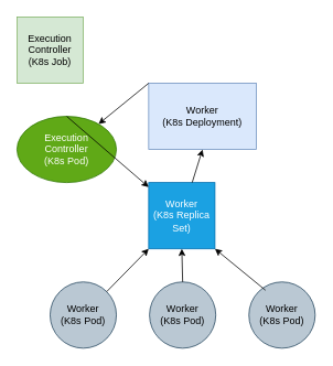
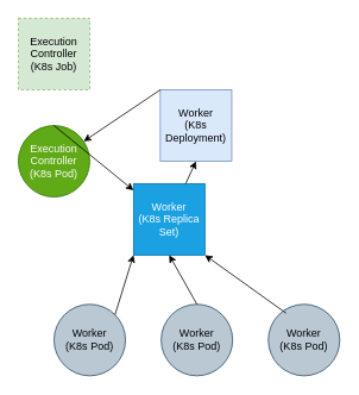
  <mxCell id="0" />
  <mxCell id="1" parent="0" />
- <mxCell id="2" value="Execution&lt;br&gt;Controller&lt;br&gt;(K8s Job)" style="whiteSpace=wrap;html=1;aspect=fixed;fillColor=#d5e8d4;strokeColor=#82b366;" vertex="1" parent="1"><mxGeometry x="20" y="20" width="80" height="80" as="geometry" /></mxCell>
- <mxCell id="3" value="Worker&lt;br&gt;(K8s Deployment)" style="whiteSpace=wrap;html=1;aspect=fixed;fillColor=#dae8fc;strokeColor=#6c8ebf;" vertex="1" parent="1"><mxGeometry x="179" y="100" width="130" height="80" as="geometry" /></mxCell>
- <mxCell id="4" value="Worker&lt;br&gt;(K8s Replica Set)" style="whiteSpace=wrap;html=1;aspect=fixed;fillColor=#1ba1e2;strokeColor=#006EAF;fontColor=#ffffff;" vertex="1" parent="1"><mxGeometry x="179" y="220" width="80" height="80" as="geometry" /></mxCell>
- <mxCell id="5" value="Execution&lt;br&gt;Controller&lt;br&gt;(K8s Pod)" style="ellipse;whiteSpace=wrap;html=1;aspect=fixed;fillColor=#60a917;fontColor=#ffffff;strokeColor=#2D7600;" vertex="1" parent="1"><mxGeometry x="20" y="140" width="120" height="80" as="geometry" /></mxCell>
+ <mxCell id="2" value="Execution&lt;br&gt;Controller&lt;br&gt;(K8s Job)" style="whiteSpace=wrap;html=1;aspect=fixed;fillColor=#d5e8d4;strokeColor=#82b366;dashed=1;" vertex="1" parent="1"><mxGeometry x="20" y="20" width="80" height="80" as="geometry" /></mxCell>
+ <mxCell id="3" value="Worker&lt;br&gt;(K8s Deployment)" style="whiteSpace=wrap;html=1;aspect=fixed;fillColor=#dae8fc;strokeColor=#6c8ebf;" vertex="1" parent="1"><mxGeometry x="179" y="100" width="80" height="80" as="geometry" /></mxCell>
+ <mxCell id="4" value="Worker&lt;br&gt;(K8s Replica Set)" style="whiteSpace=wrap;html=1;aspect=fixed;fillColor=#1ba1e2;strokeColor=#006EAF;fontColor=#ffffff;" vertex="1" parent="1"><mxGeometry x="149" y="205" width="80" height="80" as="geometry" /></mxCell>
+ <mxCell id="5" value="Execution&lt;br&gt;Controller&lt;br&gt;(K8s Pod)" style="ellipse;whiteSpace=wrap;html=1;aspect=fixed;fillColor=#60a917;fontColor=#ffffff;strokeColor=#2D7600;" vertex="1" parent="1"><mxGeometry x="20" y="140" width="80" height="80" as="geometry" /></mxCell>
  <mxCell id="6" value="Worker&lt;br&gt;(K8s Pod)" style="ellipse;whiteSpace=wrap;html=1;aspect=fixed;fillColor=#bac8d3;strokeColor=#23445d;" vertex="1" parent="1"><mxGeometry x="60" y="340" width="80" height="80" as="geometry" /></mxCell>
  <mxCell id="7" value="Worker&lt;br&gt;(K8s Pod)" style="ellipse;whiteSpace=wrap;html=1;aspect=fixed;fillColor=#bac8d3;strokeColor=#23445d;" vertex="1" parent="1"><mxGeometry x="180" y="340" width="80" height="80" as="geometry" /></mxCell>
  <mxCell id="8" value="Worker&lt;br&gt;(K8s Pod)" style="ellipse;whiteSpace=wrap;html=1;aspect=fixed;fillColor=#bac8d3;strokeColor=#23445d;" vertex="1" parent="1"><mxGeometry x="300" y="340" width="80" height="80" as="geometry" /></mxCell>
  <mxCell id="9" value="" style="endArrow=classic;html=1;rounded=0;exitX=0.5;exitY=0;exitDx=0;exitDy=0;" edge="1" parent="1" source="5" target="4"><mxGeometry width="50" height="50" relative="1" as="geometry"><mxPoint x="180" y="320" as="sourcePoint" /><mxPoint x="230" y="270" as="targetPoint" /></mxGeometry></mxCell>
  <mxCell id="10" value="" style="endArrow=classic;html=1;rounded=0;exitX=0;exitY=0;exitDx=0;exitDy=0;" edge="1" parent="1" source="3" target="5"><mxGeometry width="50" height="50" relative="1" as="geometry"><mxPoint x="180" y="320" as="sourcePoint" /><mxPoint x="230" y="270" as="targetPoint" /></mxGeometry></mxCell>
  <mxCell id="11" value="" style="endArrow=classic;html=1;rounded=0;entryX=0.5;entryY=1;entryDx=0;entryDy=0;" edge="1" parent="1" source="4" target="3"><mxGeometry width="50" height="50" relative="1" as="geometry"><mxPoint x="180" y="320" as="sourcePoint" /><mxPoint x="230" y="270" as="targetPoint" /></mxGeometry></mxCell>
  <mxCell id="12" value="" style="endArrow=classic;html=1;rounded=0;exitX=1;exitY=0;exitDx=0;exitDy=0;entryX=0;entryY=1;entryDx=0;entryDy=0;" edge="1" parent="1" source="6" target="4"><mxGeometry width="50" height="50" relative="1" as="geometry"><mxPoint x="180" y="320" as="sourcePoint" /><mxPoint x="230" y="270" as="targetPoint" /></mxGeometry></mxCell>
  <mxCell id="13" value="" style="endArrow=classic;html=1;rounded=0;exitX=0.5;exitY=0;exitDx=0;exitDy=0;entryX=0.5;entryY=1;entryDx=0;entryDy=0;" edge="1" parent="1" source="7" target="4"><mxGeometry width="50" height="50" relative="1" as="geometry"><mxPoint x="180" y="320" as="sourcePoint" /><mxPoint x="230" y="270" as="targetPoint" /></mxGeometry></mxCell>
  <mxCell id="14" value="" style="endArrow=classic;html=1;rounded=0;exitX=0.25;exitY=0.125;exitDx=0;exitDy=0;exitPerimeter=0;entryX=1;entryY=1;entryDx=0;entryDy=0;" edge="1" parent="1" source="8" target="4"><mxGeometry width="50" height="50" relative="1" as="geometry"><mxPoint x="180" y="320" as="sourcePoint" /><mxPoint x="230" y="270" as="targetPoint" /></mxGeometry></mxCell>
